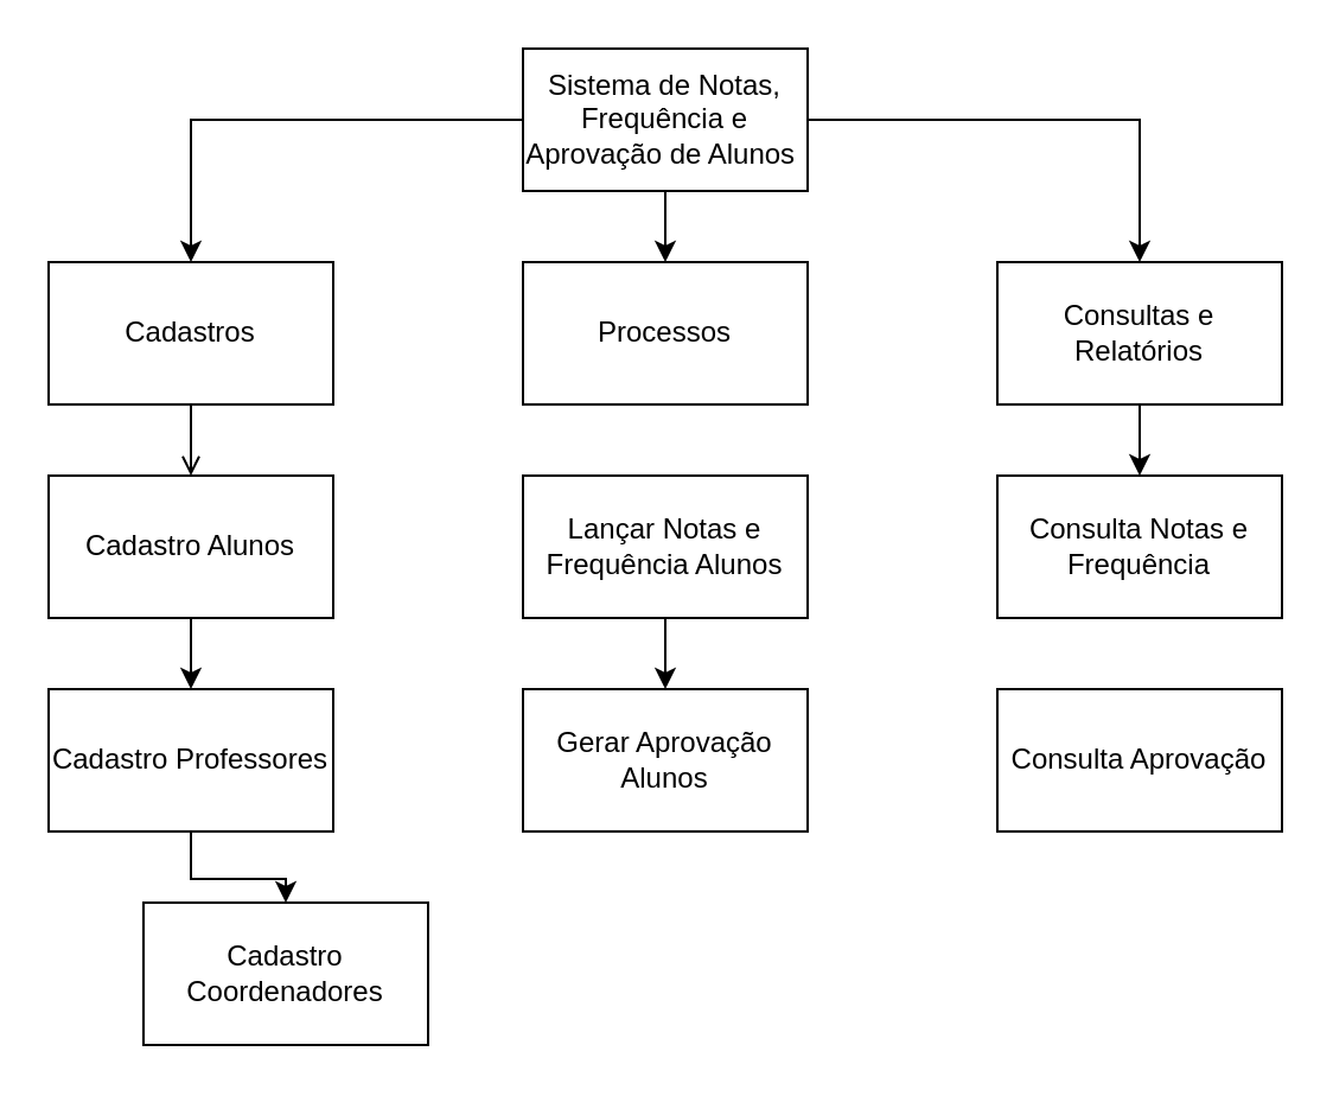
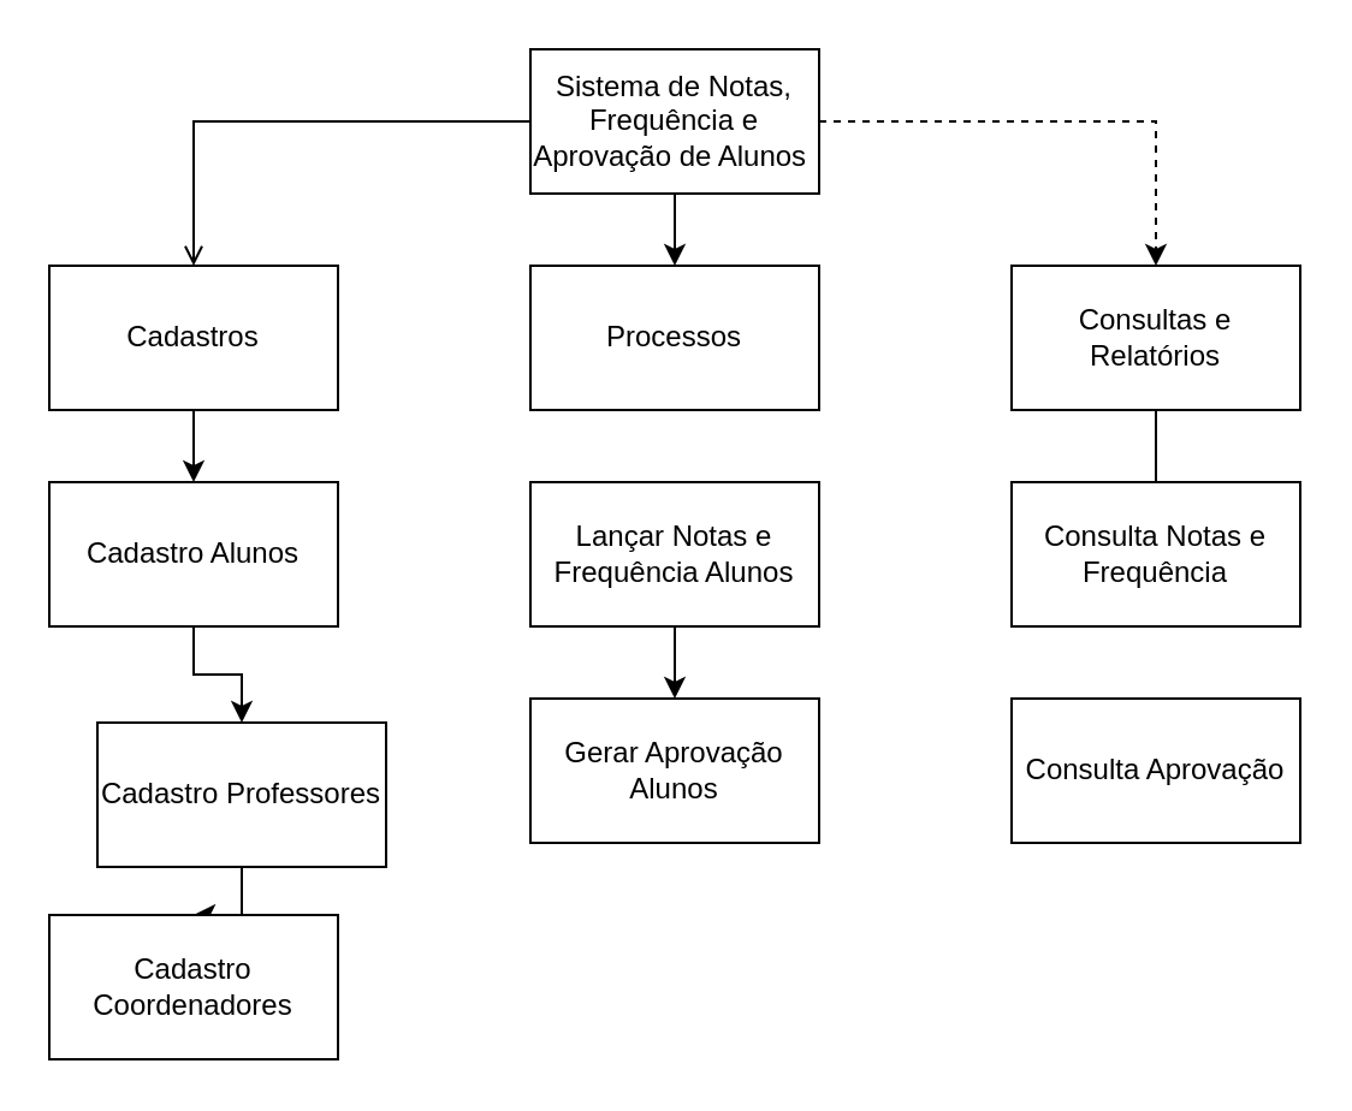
  <mxCell id="0" />
  <mxCell id="1" parent="0" />
- <mxCell id="2" style="edgeStyle=orthogonalEdgeStyle;rounded=0;orthogonalLoop=1;jettySize=auto;html=1;entryX=0.5;entryY=0;entryDx=0;entryDy=0;endArrow=open;" edge="1" parent="1" source="3" target="13"><mxGeometry relative="1" as="geometry" /></mxCell>
+ <mxCell id="2" style="edgeStyle=orthogonalEdgeStyle;rounded=0;orthogonalLoop=1;jettySize=auto;html=1;entryX=0.5;entryY=0;entryDx=0;entryDy=0;" edge="1" parent="1" source="3" target="13"><mxGeometry relative="1" as="geometry" /></mxCell>
  <mxCell id="3" value="Cadastros" style="rounded=0;whiteSpace=wrap;html=1;" vertex="1" parent="1"><mxGeometry x="20" y="110" width="120" height="60" as="geometry" /></mxCell>
  <mxCell id="4" value="Processos" style="rounded=0;whiteSpace=wrap;html=1;" vertex="1" parent="1"><mxGeometry x="220" y="110" width="120" height="60" as="geometry" /></mxCell>
  <mxCell id="5" style="edgeStyle=orthogonalEdgeStyle;rounded=0;orthogonalLoop=1;jettySize=auto;html=1;entryX=0.5;entryY=0;entryDx=0;entryDy=0;" edge="1" parent="1" source="8" target="4"><mxGeometry relative="1" as="geometry" /></mxCell>
- <mxCell id="6" style="edgeStyle=orthogonalEdgeStyle;rounded=0;orthogonalLoop=1;jettySize=auto;html=1;entryX=0.5;entryY=0;entryDx=0;entryDy=0;" edge="1" parent="1" source="8" target="15"><mxGeometry relative="1" as="geometry" /></mxCell>
- <mxCell id="7" style="edgeStyle=orthogonalEdgeStyle;rounded=0;orthogonalLoop=1;jettySize=auto;html=1;entryX=0.5;entryY=0;entryDx=0;entryDy=0;" edge="1" parent="1" source="8" target="3"><mxGeometry relative="1" as="geometry" /></mxCell>
+ <mxCell id="6" style="edgeStyle=orthogonalEdgeStyle;rounded=0;orthogonalLoop=1;jettySize=auto;html=1;entryX=0.5;entryY=0;entryDx=0;entryDy=0;dashed=1;" edge="1" parent="1" source="8" target="15"><mxGeometry relative="1" as="geometry" /></mxCell>
+ <mxCell id="7" style="edgeStyle=orthogonalEdgeStyle;rounded=0;orthogonalLoop=1;jettySize=auto;html=1;entryX=0.5;entryY=0;entryDx=0;entryDy=0;endArrow=open;" edge="1" parent="1" source="8" target="3"><mxGeometry relative="1" as="geometry" /></mxCell>
  <mxCell id="8" value="Sistema de Notas, Frequência e Aprovação de Alunos&amp;nbsp;" style="rounded=0;whiteSpace=wrap;html=1;" vertex="1" parent="1"><mxGeometry x="220" y="20" width="120" height="60" as="geometry" /></mxCell>
  <mxCell id="9" style="edgeStyle=orthogonalEdgeStyle;rounded=0;orthogonalLoop=1;jettySize=auto;html=1;entryX=0.5;entryY=0;entryDx=0;entryDy=0;" edge="1" parent="1" source="10" target="16"><mxGeometry relative="1" as="geometry" /></mxCell>
  <mxCell id="10" value="Lançar Notas e Frequência Alunos" style="rounded=0;whiteSpace=wrap;html=1;" vertex="1" parent="1"><mxGeometry x="220" y="200" width="120" height="60" as="geometry" /></mxCell>
  <mxCell id="11" value="Consulta Notas e Frequência" style="rounded=0;whiteSpace=wrap;html=1;" vertex="1" parent="1"><mxGeometry x="420" y="200" width="120" height="60" as="geometry" /></mxCell>
  <mxCell id="12" style="edgeStyle=orthogonalEdgeStyle;rounded=0;orthogonalLoop=1;jettySize=auto;html=1;entryX=0.5;entryY=0;entryDx=0;entryDy=0;" edge="1" parent="1" source="13" target="18"><mxGeometry relative="1" as="geometry" /></mxCell>
  <mxCell id="13" value="Cadastro Alunos" style="rounded=0;whiteSpace=wrap;html=1;" vertex="1" parent="1"><mxGeometry x="20" y="200" width="120" height="60" as="geometry" /></mxCell>
- <mxCell id="14" style="edgeStyle=orthogonalEdgeStyle;rounded=0;orthogonalLoop=1;jettySize=auto;html=1;entryX=0.5;entryY=0;entryDx=0;entryDy=0;" edge="1" parent="1" source="15" target="11"><mxGeometry relative="1" as="geometry" /></mxCell>
+ <mxCell id="14" style="edgeStyle=orthogonalEdgeStyle;rounded=0;orthogonalLoop=1;jettySize=auto;html=1;entryX=0.5;entryY=0;entryDx=0;entryDy=0;endArrow=none;" edge="1" parent="1" source="15" target="11"><mxGeometry relative="1" as="geometry" /></mxCell>
  <mxCell id="15" value="Consultas e Relatórios" style="rounded=0;whiteSpace=wrap;html=1;" vertex="1" parent="1"><mxGeometry x="420" y="110" width="120" height="60" as="geometry" /></mxCell>
  <mxCell id="16" value="Gerar Aprovação Alunos" style="rounded=0;whiteSpace=wrap;html=1;" vertex="1" parent="1"><mxGeometry x="220" y="290" width="120" height="60" as="geometry" /></mxCell>
  <mxCell id="17" style="edgeStyle=orthogonalEdgeStyle;rounded=0;orthogonalLoop=1;jettySize=auto;html=1;" edge="1" parent="1" source="18" target="20"><mxGeometry relative="1" as="geometry" /></mxCell>
- <mxCell id="18" value="Cadastro Professores" style="rounded=0;whiteSpace=wrap;html=1;" vertex="1" parent="1"><mxGeometry x="20" y="290" width="120" height="60" as="geometry" /></mxCell>
+ <mxCell id="18" value="Cadastro Professores" style="rounded=0;whiteSpace=wrap;html=1;" vertex="1" parent="1"><mxGeometry x="40" y="300" width="120" height="60" as="geometry" /></mxCell>
  <mxCell id="19" value="Consulta Aprovação" style="rounded=0;whiteSpace=wrap;html=1;" vertex="1" parent="1"><mxGeometry x="420" y="290" width="120" height="60" as="geometry" /></mxCell>
- <mxCell id="20" value="Cadastro Coordenadores" style="rounded=0;whiteSpace=wrap;html=1;" vertex="1" parent="1"><mxGeometry x="60" y="380" width="120" height="60" as="geometry" /></mxCell>
+ <mxCell id="20" value="Cadastro Coordenadores" style="rounded=0;whiteSpace=wrap;html=1;" vertex="1" parent="1"><mxGeometry x="20" y="380" width="120" height="60" as="geometry" /></mxCell>
